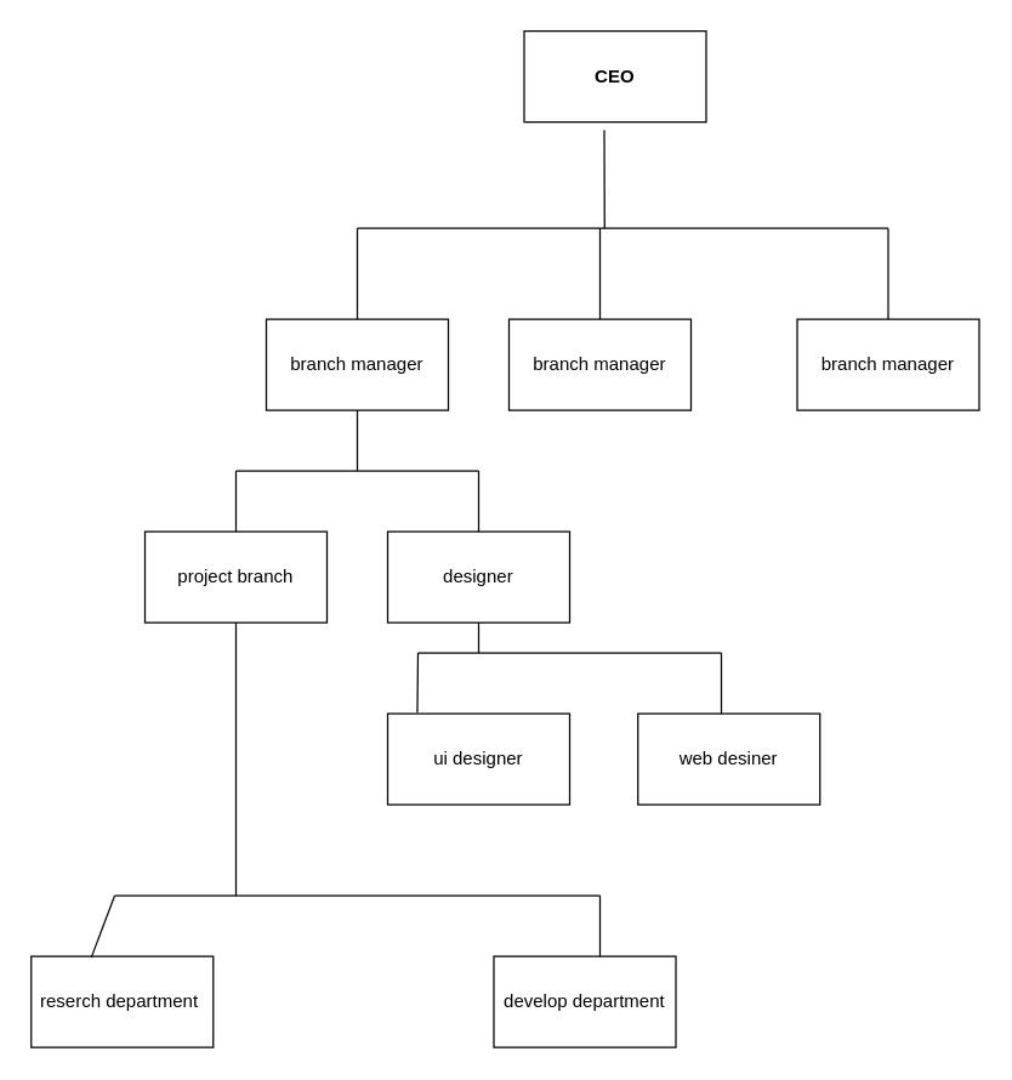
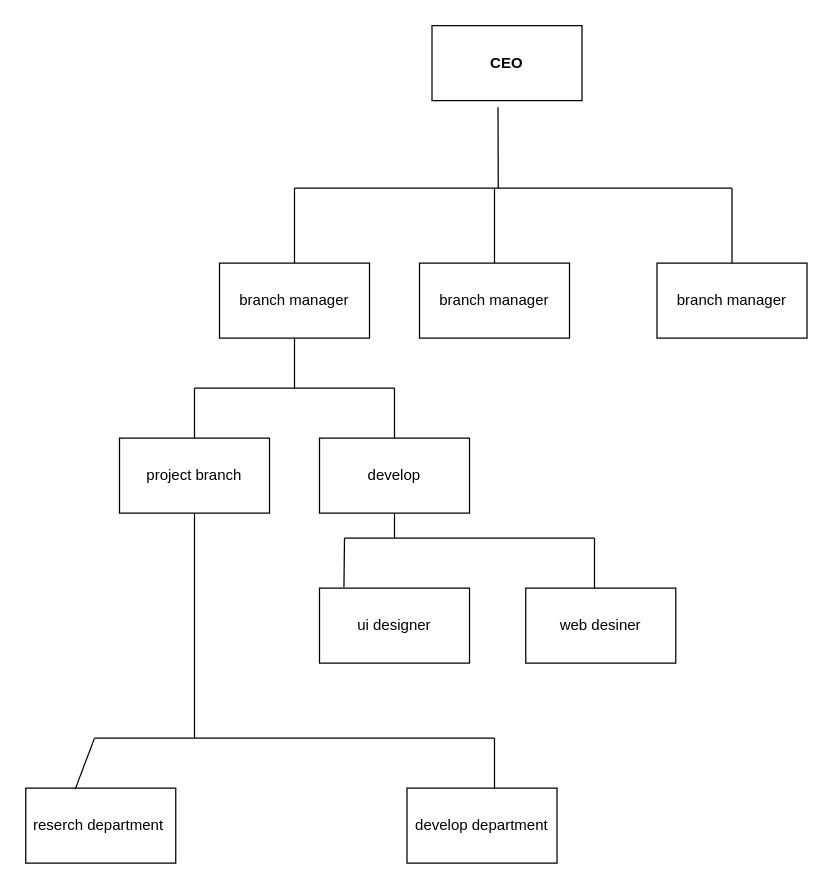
  <mxCell id="0" />
  <mxCell id="1" parent="0" />
  <mxCell id="2" value="&lt;div style=&quot;text-align: justify&quot;&gt;&lt;b&gt;CEO&lt;/b&gt;&lt;/div&gt;" style="rounded=0;whiteSpace=wrap;html=1;" vertex="1" parent="1"><mxGeometry x="345" y="20" width="120" height="60" as="geometry" /></mxCell>
  <mxCell id="3" value="branch manager" style="rounded=0;whiteSpace=wrap;html=1;" vertex="1" parent="1"><mxGeometry x="175" y="210" width="120" height="60" as="geometry" /></mxCell>
  <mxCell id="4" value="branch manager" style="rounded=0;whiteSpace=wrap;html=1;" vertex="1" parent="1"><mxGeometry x="335" y="210" width="120" height="60" as="geometry" /></mxCell>
  <mxCell id="5" value="branch manager" style="rounded=0;whiteSpace=wrap;html=1;" vertex="1" parent="1"><mxGeometry x="525" y="210" width="120" height="60" as="geometry" /></mxCell>
  <mxCell id="6" value="" style="endArrow=none;html=1;rounded=0;entryX=0.44;entryY=1.087;entryDx=0;entryDy=0;entryPerimeter=0;" edge="1" parent="1" target="2"><mxGeometry width="50" height="50" relative="1" as="geometry"><mxPoint x="398" y="150" as="sourcePoint" /><mxPoint x="425" y="80" as="targetPoint" /></mxGeometry></mxCell>
  <mxCell id="7" value="" style="endArrow=none;html=1;rounded=0;" edge="1" parent="1"><mxGeometry width="50" height="50" relative="1" as="geometry"><mxPoint x="235" y="150" as="sourcePoint" /><mxPoint x="585" y="150" as="targetPoint" /></mxGeometry></mxCell>
  <mxCell id="8" value="" style="endArrow=none;html=1;rounded=0;" edge="1" parent="1" source="3"><mxGeometry width="50" height="50" relative="1" as="geometry"><mxPoint x="205" y="210" as="sourcePoint" /><mxPoint x="235" y="150" as="targetPoint" /></mxGeometry></mxCell>
  <mxCell id="9" value="" style="endArrow=none;html=1;rounded=0;exitX=0.5;exitY=0;exitDx=0;exitDy=0;" edge="1" parent="1" source="4"><mxGeometry width="50" height="50" relative="1" as="geometry"><mxPoint x="395" y="250" as="sourcePoint" /><mxPoint x="395" y="150" as="targetPoint" /></mxGeometry></mxCell>
  <mxCell id="10" value="" style="endArrow=none;html=1;rounded=0;exitX=0.5;exitY=0;exitDx=0;exitDy=0;" edge="1" parent="1" source="5"><mxGeometry width="50" height="50" relative="1" as="geometry"><mxPoint x="585" y="200" as="sourcePoint" /><mxPoint x="585" y="150" as="targetPoint" /></mxGeometry></mxCell>
  <mxCell id="11" value="project branch" style="rounded=0;whiteSpace=wrap;html=1;" vertex="1" parent="1"><mxGeometry x="95" y="350" width="120" height="60" as="geometry" /></mxCell>
  <mxCell id="12" value="" style="endArrow=none;html=1;rounded=0;entryX=0.5;entryY=1;entryDx=0;entryDy=0;" edge="1" parent="1" target="3"><mxGeometry width="50" height="50" relative="1" as="geometry"><mxPoint x="235" y="310" as="sourcePoint" /><mxPoint x="265" y="270" as="targetPoint" /></mxGeometry></mxCell>
  <mxCell id="13" value="" style="endArrow=none;html=1;rounded=0;" edge="1" parent="1"><mxGeometry width="50" height="50" relative="1" as="geometry"><mxPoint x="155" y="310" as="sourcePoint" /><mxPoint x="315" y="310" as="targetPoint" /></mxGeometry></mxCell>
  <mxCell id="14" value="" style="endArrow=none;html=1;rounded=0;exitX=0.5;exitY=0;exitDx=0;exitDy=0;" edge="1" parent="1" source="11"><mxGeometry width="50" height="50" relative="1" as="geometry"><mxPoint x="135" y="360" as="sourcePoint" /><mxPoint x="155" y="310" as="targetPoint" /></mxGeometry></mxCell>
- <mxCell id="15" value="designer" style="rounded=0;whiteSpace=wrap;html=1;" vertex="1" parent="1"><mxGeometry x="255" y="350" width="120" height="60" as="geometry" /></mxCell>
+ <mxCell id="15" value="develop" style="rounded=0;whiteSpace=wrap;html=1;" vertex="1" parent="1"><mxGeometry x="255" y="350" width="120" height="60" as="geometry" /></mxCell>
  <mxCell id="16" value="" style="endArrow=none;html=1;rounded=0;exitX=0.5;exitY=0;exitDx=0;exitDy=0;" edge="1" parent="1" source="15"><mxGeometry width="50" height="50" relative="1" as="geometry"><mxPoint x="295" y="360" as="sourcePoint" /><mxPoint x="315" y="310" as="targetPoint" /></mxGeometry></mxCell>
  <mxCell id="17" value="ui designer" style="rounded=0;whiteSpace=wrap;html=1;" vertex="1" parent="1"><mxGeometry x="255" y="470" width="120" height="60" as="geometry" /></mxCell>
  <mxCell id="18" value="" style="endArrow=none;html=1;rounded=0;entryX=0.5;entryY=1;entryDx=0;entryDy=0;" edge="1" parent="1" target="15"><mxGeometry width="50" height="50" relative="1" as="geometry"><mxPoint x="315" y="430" as="sourcePoint" /><mxPoint x="445" y="400" as="targetPoint" /></mxGeometry></mxCell>
  <mxCell id="19" value="web desiner" style="rounded=0;whiteSpace=wrap;html=1;" vertex="1" parent="1"><mxGeometry x="420" y="470" width="120" height="60" as="geometry" /></mxCell>
  <mxCell id="20" value="" style="endArrow=none;html=1;rounded=0;" edge="1" parent="1"><mxGeometry width="50" height="50" relative="1" as="geometry"><mxPoint x="275" y="430" as="sourcePoint" /><mxPoint x="475" y="430" as="targetPoint" /></mxGeometry></mxCell>
  <mxCell id="21" value="" style="endArrow=none;html=1;rounded=0;exitX=0.163;exitY=-0.013;exitDx=0;exitDy=0;exitPerimeter=0;" edge="1" parent="1" source="17"><mxGeometry width="50" height="50" relative="1" as="geometry"><mxPoint x="395" y="450" as="sourcePoint" /><mxPoint x="275" y="430" as="targetPoint" /></mxGeometry></mxCell>
  <mxCell id="22" value="" style="endArrow=none;html=1;rounded=0;" edge="1" parent="1"><mxGeometry width="50" height="50" relative="1" as="geometry"><mxPoint x="475" y="470" as="sourcePoint" /><mxPoint x="475" y="430" as="targetPoint" /></mxGeometry></mxCell>
  <mxCell id="23" value="reserch department&amp;nbsp;" style="rounded=0;whiteSpace=wrap;html=1;" vertex="1" parent="1"><mxGeometry x="20" y="630" width="120" height="60" as="geometry" /></mxCell>
  <mxCell id="24" value="" style="endArrow=none;html=1;rounded=0;entryX=0.5;entryY=1;entryDx=0;entryDy=0;" edge="1" parent="1" target="11"><mxGeometry width="50" height="50" relative="1" as="geometry"><mxPoint x="155" y="590" as="sourcePoint" /><mxPoint x="185" y="410" as="targetPoint" /></mxGeometry></mxCell>
  <mxCell id="25" value="" style="endArrow=none;html=1;rounded=0;" edge="1" parent="1"><mxGeometry width="50" height="50" relative="1" as="geometry"><mxPoint x="75" y="590" as="sourcePoint" /><mxPoint x="395" y="590" as="targetPoint" /></mxGeometry></mxCell>
  <mxCell id="26" value="" style="endArrow=none;html=1;rounded=0;exitX=0.33;exitY=0.013;exitDx=0;exitDy=0;exitPerimeter=0;" edge="1" parent="1" source="23"><mxGeometry width="50" height="50" relative="1" as="geometry"><mxPoint x="65" y="650" as="sourcePoint" /><mxPoint x="75" y="590" as="targetPoint" /></mxGeometry></mxCell>
  <mxCell id="27" value="develop department" style="rounded=0;whiteSpace=wrap;html=1;" vertex="1" parent="1"><mxGeometry x="325" y="630" width="120" height="60" as="geometry" /></mxCell>
  <mxCell id="28" value="" style="endArrow=none;html=1;rounded=0;" edge="1" parent="1"><mxGeometry width="50" height="50" relative="1" as="geometry"><mxPoint x="395" y="630" as="sourcePoint" /><mxPoint x="395" y="590" as="targetPoint" /></mxGeometry></mxCell>
